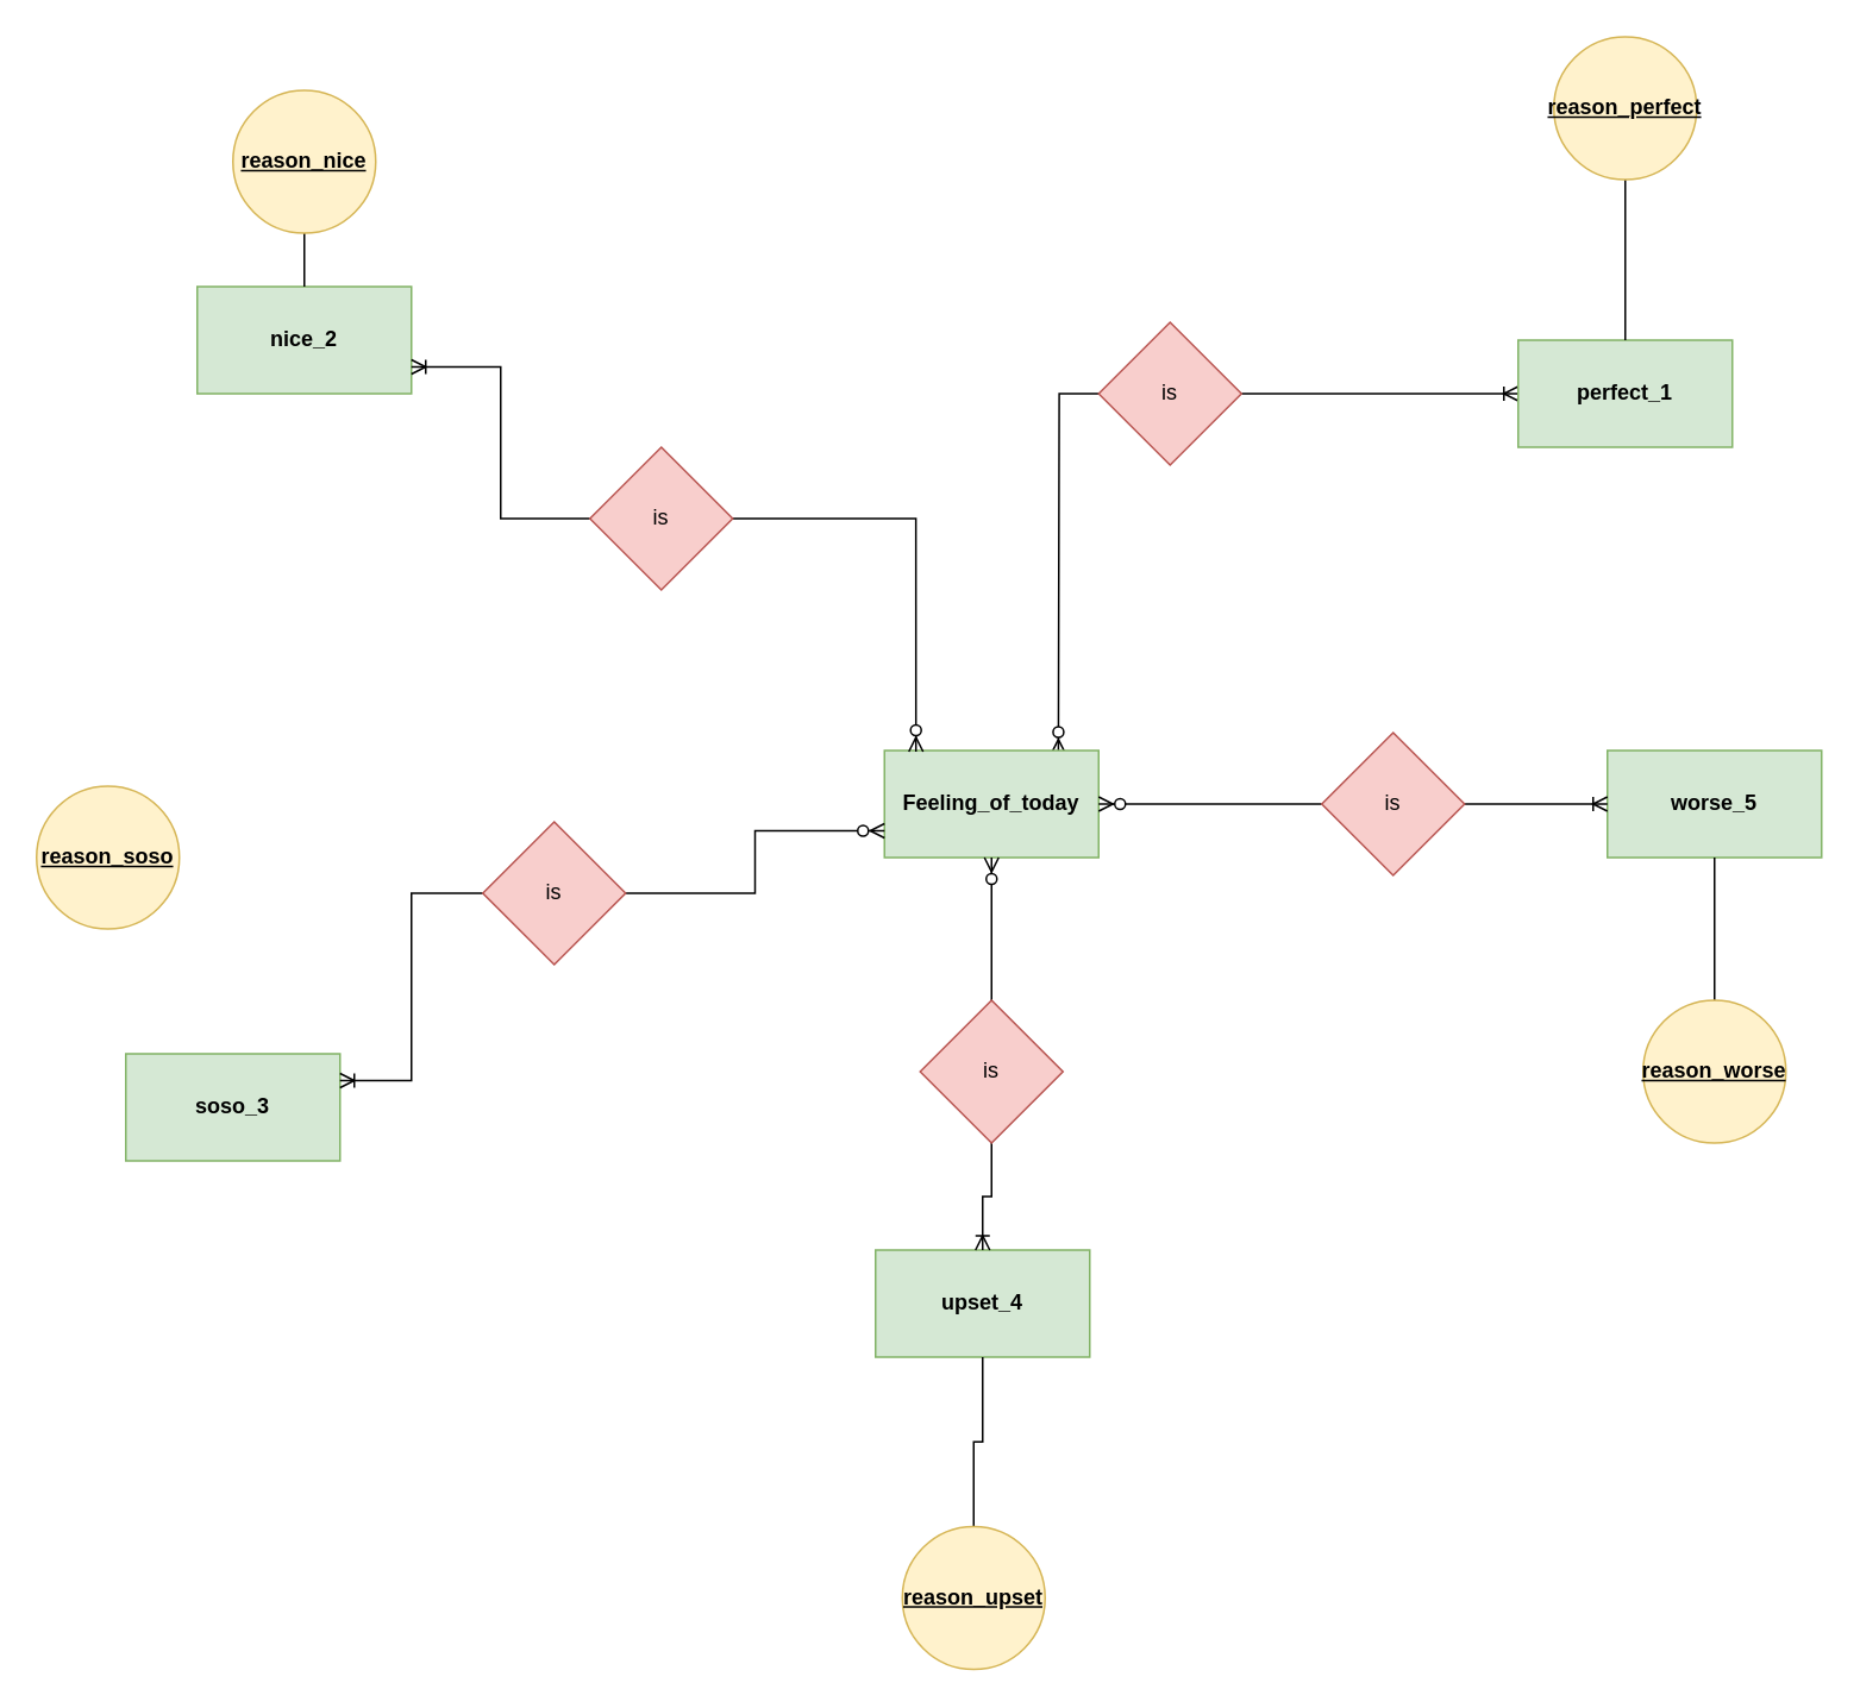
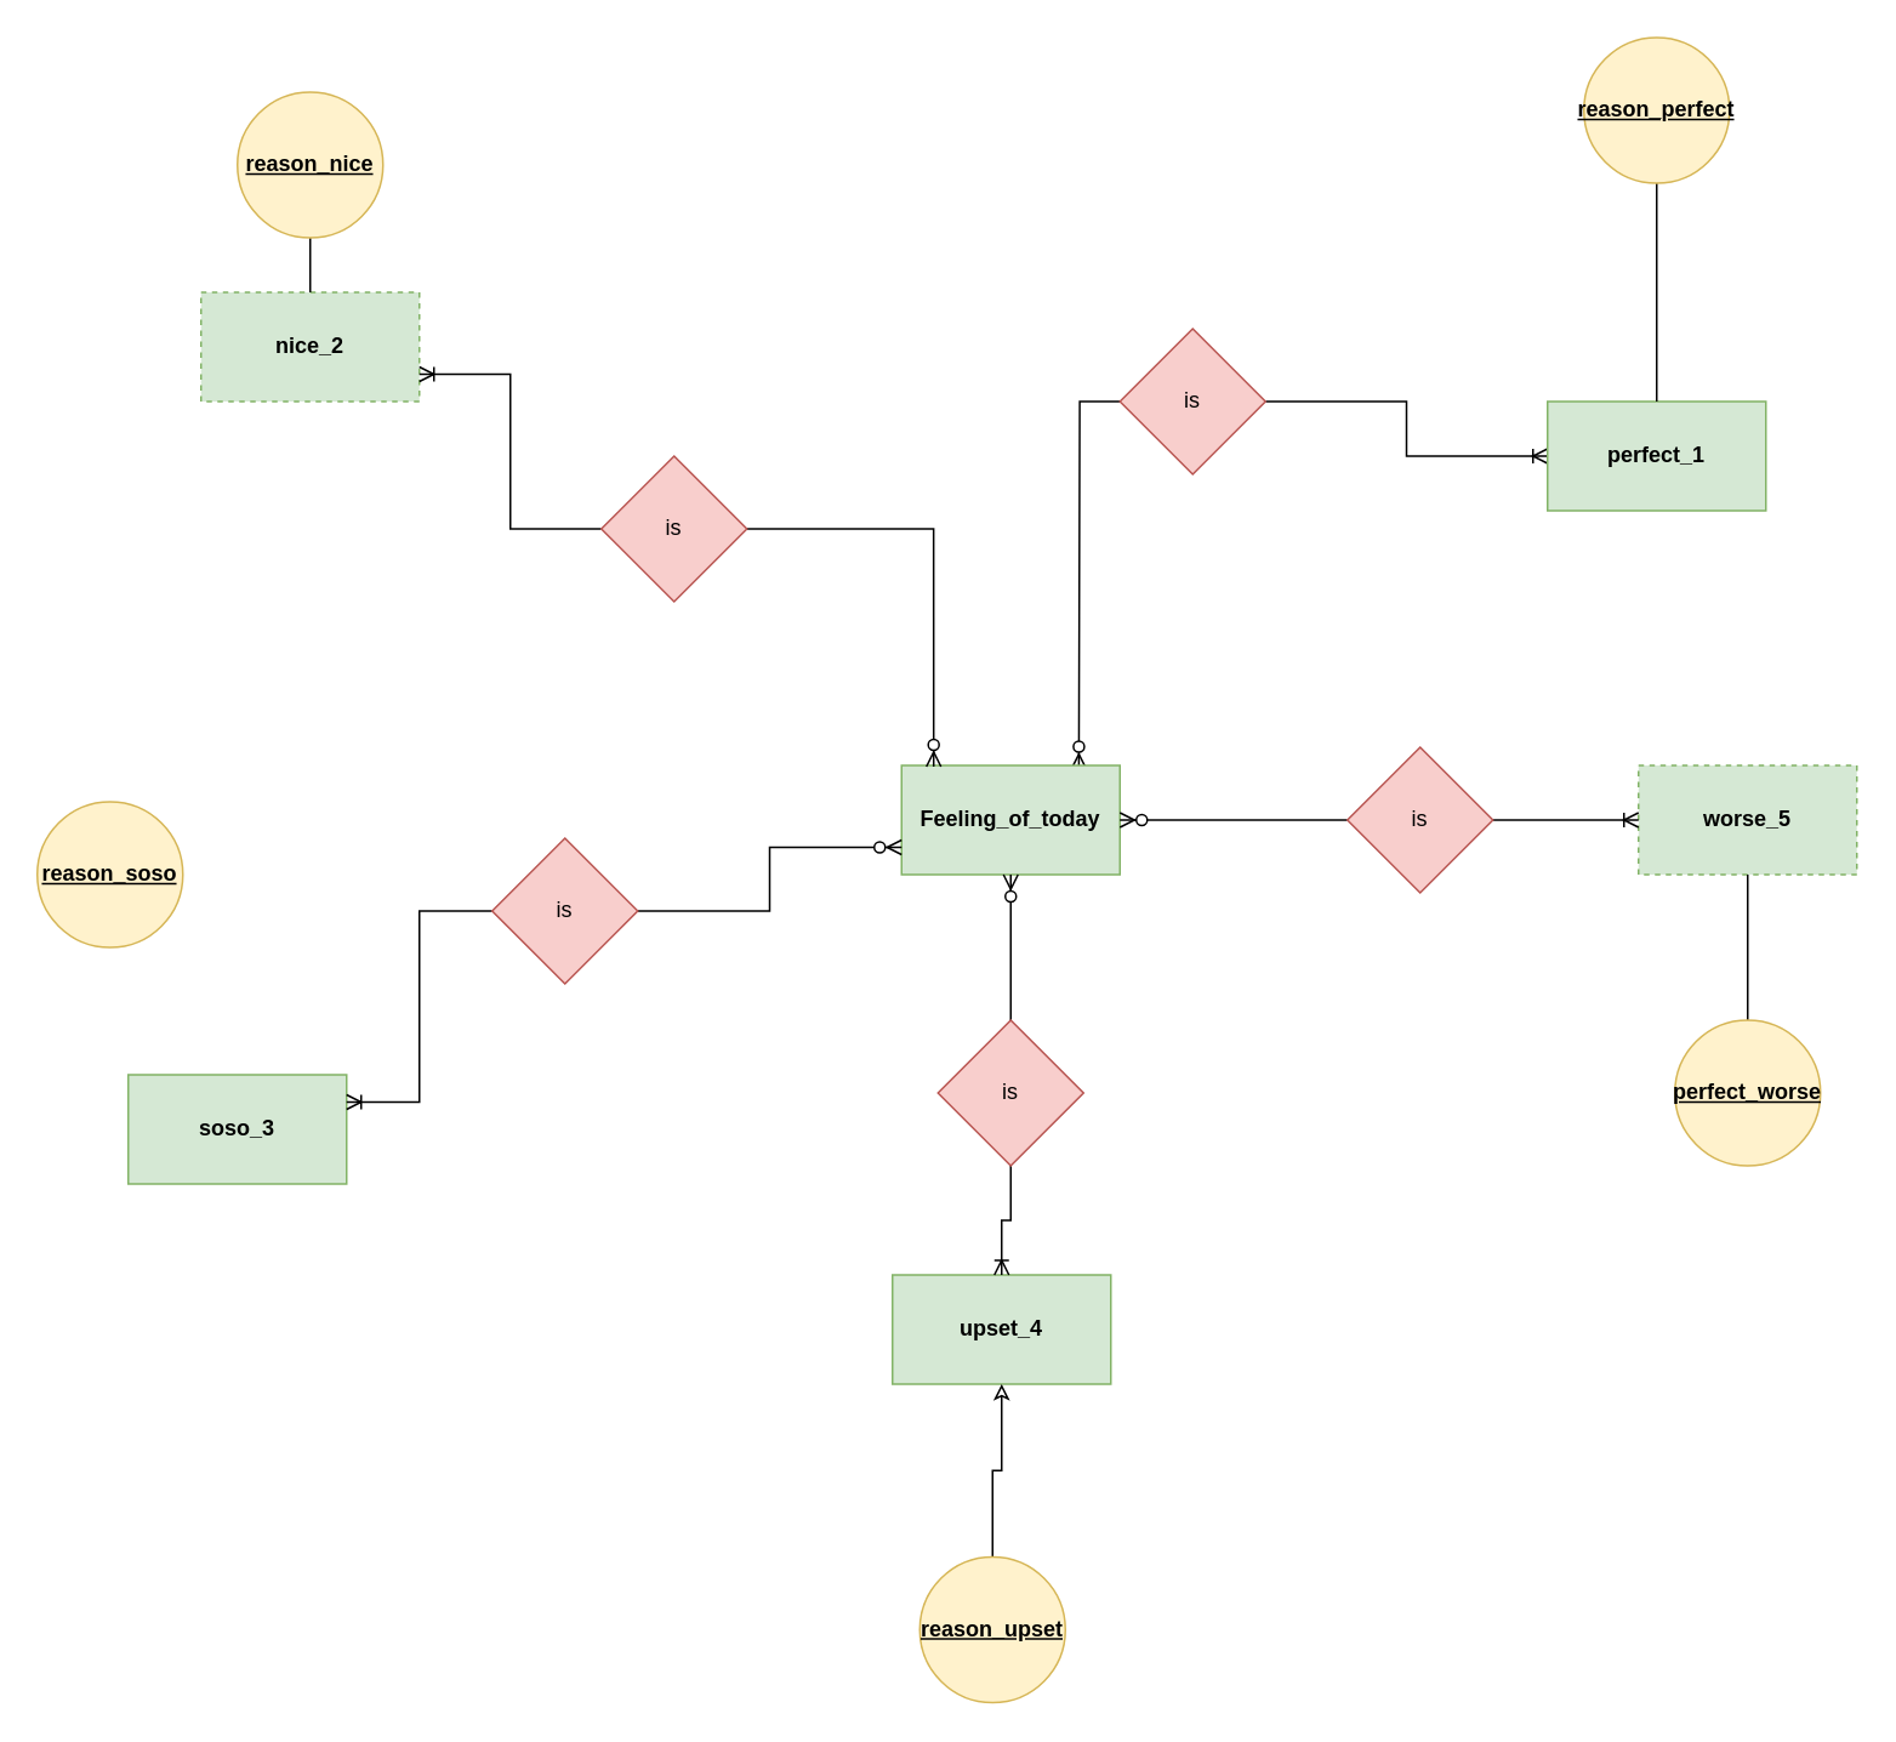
  <mxCell id="0" />
  <mxCell id="1" parent="0" />
  <mxCell id="2" style="edgeStyle=orthogonalEdgeStyle;rounded=0;orthogonalLoop=1;jettySize=auto;html=1;entryX=1;entryY=0;entryDx=0;entryDy=0;endArrow=ERzeroToMany;endFill=1;exitX=0;exitY=0.5;exitDx=0;exitDy=0;" parent="1" source="4" edge="1"><mxGeometry relative="1" as="geometry"><mxPoint x="592.426" y="421.716" as="targetPoint" /></mxGeometry></mxCell>
  <mxCell id="3" style="edgeStyle=orthogonalEdgeStyle;rounded=0;orthogonalLoop=1;jettySize=auto;html=1;endArrow=ERoneToMany;endFill=0;" parent="1" source="4" target="6" edge="1"><mxGeometry relative="1" as="geometry" /></mxCell>
  <mxCell id="4" value="is" style="rhombus;whiteSpace=wrap;html=1;fillColor=#f8cecc;strokeColor=#b85450;" parent="1" vertex="1"><mxGeometry x="615" y="180" width="80" height="80" as="geometry" /></mxCell>
  <mxCell id="5" value="&lt;span style=&quot;font-weight: 700&quot;&gt;Feeling_of_today&lt;/span&gt;" style="rounded=0;whiteSpace=wrap;html=1;fillColor=#d5e8d4;strokeColor=#82b366;" parent="1" vertex="1"><mxGeometry x="495" y="420" width="120" height="60" as="geometry" /></mxCell>
- <mxCell id="6" value="&lt;span style=&quot;font-weight: 700&quot;&gt;perfect_1&lt;br&gt;&lt;/span&gt;" style="rounded=0;whiteSpace=wrap;html=1;fillColor=#d5e8d4;strokeColor=#82b366;" parent="1" vertex="1"><mxGeometry x="850" y="190" width="120" height="60" as="geometry" /></mxCell>
- <mxCell id="7" value="&lt;span style=&quot;font-weight: 700&quot;&gt;nice&lt;/span&gt;&lt;span style=&quot;font-weight: 700&quot;&gt;_2&lt;/span&gt;" style="rounded=0;whiteSpace=wrap;html=1;fillColor=#d5e8d4;strokeColor=#82b366;" parent="1" vertex="1"><mxGeometry x="110" y="160" width="120" height="60" as="geometry" /></mxCell>
+ <mxCell id="6" value="&lt;span style=&quot;font-weight: 700&quot;&gt;perfect_1&lt;br&gt;&lt;/span&gt;" style="rounded=0;whiteSpace=wrap;html=1;fillColor=#d5e8d4;strokeColor=#82b366;" parent="1" vertex="1"><mxGeometry x="850" y="220" width="120" height="60" as="geometry" /></mxCell>
+ <mxCell id="7" value="&lt;span style=&quot;font-weight: 700&quot;&gt;nice&lt;/span&gt;&lt;span style=&quot;font-weight: 700&quot;&gt;_2&lt;/span&gt;" style="rounded=0;whiteSpace=wrap;html=1;fillColor=#d5e8d4;strokeColor=#82b366;dashed=1;" parent="1" vertex="1"><mxGeometry x="110" y="160" width="120" height="60" as="geometry" /></mxCell>
  <mxCell id="8" value="&lt;span style=&quot;font-weight: 700&quot;&gt;soso&lt;/span&gt;&lt;span style=&quot;font-weight: 700&quot;&gt;_3&lt;/span&gt;" style="rounded=0;whiteSpace=wrap;html=1;fillColor=#d5e8d4;strokeColor=#82b366;" parent="1" vertex="1"><mxGeometry x="70" y="590" width="120" height="60" as="geometry" /></mxCell>
  <mxCell id="9" value="&lt;span style=&quot;font-weight: 700&quot;&gt;upset&lt;/span&gt;&lt;span style=&quot;font-weight: 700&quot;&gt;_4&lt;/span&gt;" style="rounded=0;whiteSpace=wrap;html=1;fillColor=#d5e8d4;strokeColor=#82b366;" parent="1" vertex="1"><mxGeometry x="490" y="700" width="120" height="60" as="geometry" /></mxCell>
- <mxCell id="10" value="&lt;span style=&quot;font-weight: 700&quot;&gt;worse&lt;/span&gt;&lt;span style=&quot;font-weight: 700&quot;&gt;_5&lt;/span&gt;" style="rounded=0;whiteSpace=wrap;html=1;fillColor=#d5e8d4;strokeColor=#82b366;" parent="1" vertex="1"><mxGeometry x="900" y="420" width="120" height="60" as="geometry" /></mxCell>
+ <mxCell id="10" value="&lt;span style=&quot;font-weight: 700&quot;&gt;worse&lt;/span&gt;&lt;span style=&quot;font-weight: 700&quot;&gt;_5&lt;/span&gt;" style="rounded=0;whiteSpace=wrap;html=1;fillColor=#d5e8d4;strokeColor=#82b366;dashed=1;" parent="1" vertex="1"><mxGeometry x="900" y="420" width="120" height="60" as="geometry" /></mxCell>
  <mxCell id="11" style="edgeStyle=orthogonalEdgeStyle;rounded=0;orthogonalLoop=1;jettySize=auto;html=1;endArrow=ERzeroToMany;endFill=1;entryX=1;entryY=0.5;entryDx=0;entryDy=0;" parent="1" source="13" target="5" edge="1"><mxGeometry relative="1" as="geometry"><mxPoint x="620" y="450" as="targetPoint" /></mxGeometry></mxCell>
  <mxCell id="12" style="edgeStyle=orthogonalEdgeStyle;rounded=0;orthogonalLoop=1;jettySize=auto;html=1;entryX=0;entryY=0.5;entryDx=0;entryDy=0;endArrow=ERoneToMany;endFill=0;" parent="1" source="13" target="10" edge="1"><mxGeometry relative="1" as="geometry" /></mxCell>
  <mxCell id="13" value="is" style="rhombus;whiteSpace=wrap;html=1;fillColor=#f8cecc;strokeColor=#b85450;" parent="1" vertex="1"><mxGeometry x="740" y="410" width="80" height="80" as="geometry" /></mxCell>
  <mxCell id="14" style="edgeStyle=orthogonalEdgeStyle;rounded=0;orthogonalLoop=1;jettySize=auto;html=1;entryX=0.5;entryY=1;entryDx=0;entryDy=0;endArrow=ERzeroToMany;endFill=1;" parent="1" source="16" target="5" edge="1"><mxGeometry relative="1" as="geometry" /></mxCell>
  <mxCell id="15" style="edgeStyle=orthogonalEdgeStyle;rounded=0;orthogonalLoop=1;jettySize=auto;html=1;entryX=0.5;entryY=0;entryDx=0;entryDy=0;endArrow=ERoneToMany;endFill=0;" parent="1" source="16" target="9" edge="1"><mxGeometry relative="1" as="geometry" /></mxCell>
  <mxCell id="16" value="is" style="rhombus;whiteSpace=wrap;html=1;fillColor=#f8cecc;strokeColor=#b85450;" parent="1" vertex="1"><mxGeometry x="515" y="560" width="80" height="80" as="geometry" /></mxCell>
  <mxCell id="17" style="edgeStyle=orthogonalEdgeStyle;rounded=0;orthogonalLoop=1;jettySize=auto;html=1;entryX=0;entryY=0.75;entryDx=0;entryDy=0;endArrow=ERzeroToMany;endFill=1;" parent="1" source="19" target="5" edge="1"><mxGeometry relative="1" as="geometry" /></mxCell>
  <mxCell id="18" style="edgeStyle=orthogonalEdgeStyle;rounded=0;orthogonalLoop=1;jettySize=auto;html=1;entryX=1;entryY=0.25;entryDx=0;entryDy=0;endArrow=ERoneToMany;endFill=0;" parent="1" source="19" target="8" edge="1"><mxGeometry relative="1" as="geometry" /></mxCell>
  <mxCell id="19" value="is" style="rhombus;whiteSpace=wrap;html=1;fillColor=#f8cecc;strokeColor=#b85450;" parent="1" vertex="1"><mxGeometry x="270" y="460" width="80" height="80" as="geometry" /></mxCell>
  <mxCell id="20" style="edgeStyle=orthogonalEdgeStyle;rounded=0;orthogonalLoop=1;jettySize=auto;html=1;entryX=0.147;entryY=0.011;entryDx=0;entryDy=0;entryPerimeter=0;endArrow=ERzeroToMany;endFill=1;" parent="1" source="22" target="5" edge="1"><mxGeometry relative="1" as="geometry" /></mxCell>
  <mxCell id="21" style="edgeStyle=orthogonalEdgeStyle;rounded=0;orthogonalLoop=1;jettySize=auto;html=1;entryX=1;entryY=0.75;entryDx=0;entryDy=0;endArrow=ERoneToMany;endFill=0;" parent="1" source="22" target="7" edge="1"><mxGeometry relative="1" as="geometry" /></mxCell>
  <mxCell id="22" value="is" style="rhombus;whiteSpace=wrap;html=1;fillColor=#f8cecc;strokeColor=#b85450;" parent="1" vertex="1"><mxGeometry x="330" y="250" width="80" height="80" as="geometry" /></mxCell>
  <mxCell id="23" style="edgeStyle=orthogonalEdgeStyle;rounded=0;orthogonalLoop=1;jettySize=auto;html=1;entryX=0.5;entryY=1;entryDx=0;entryDy=0;endArrow=none;endFill=0;" parent="1" source="24" target="10" edge="1"><mxGeometry relative="1" as="geometry" /></mxCell>
- <mxCell id="24" value="reason_worse" style="ellipse;whiteSpace=wrap;html=1;aspect=fixed;fontStyle=5;fillColor=#fff2cc;strokeColor=#d6b656;" parent="1" vertex="1"><mxGeometry x="920" y="560" width="80" height="80" as="geometry" /></mxCell>
- <mxCell id="25" style="edgeStyle=orthogonalEdgeStyle;rounded=0;orthogonalLoop=1;jettySize=auto;html=1;endArrow=none;endFill=0;" parent="1" source="26" target="9" edge="1"><mxGeometry relative="1" as="geometry" /></mxCell>
+ <mxCell id="24" value="perfect_worse" style="ellipse;whiteSpace=wrap;html=1;aspect=fixed;fontStyle=5;fillColor=#fff2cc;strokeColor=#d6b656;" parent="1" vertex="1"><mxGeometry x="920" y="560" width="80" height="80" as="geometry" /></mxCell>
+ <mxCell id="25" style="edgeStyle=orthogonalEdgeStyle;rounded=0;orthogonalLoop=1;jettySize=auto;html=1;endArrow=classic;endFill=0;" parent="1" source="26" target="9" edge="1"><mxGeometry relative="1" as="geometry" /></mxCell>
  <mxCell id="26" value="reason_upset" style="ellipse;whiteSpace=wrap;html=1;aspect=fixed;fontStyle=5;fillColor=#fff2cc;strokeColor=#d6b656;" parent="1" vertex="1"><mxGeometry x="505" y="855" width="80" height="80" as="geometry" /></mxCell>
  <mxCell id="27" style="edgeStyle=orthogonalEdgeStyle;rounded=0;orthogonalLoop=1;jettySize=auto;html=1;entryX=0.5;entryY=0;entryDx=0;entryDy=0;endArrow=none;endFill=0;" parent="1" source="28" target="6" edge="1"><mxGeometry relative="1" as="geometry" /></mxCell>
  <mxCell id="28" value="reason_perfect" style="ellipse;whiteSpace=wrap;html=1;aspect=fixed;fontStyle=5;fillColor=#fff2cc;strokeColor=#d6b656;" parent="1" vertex="1"><mxGeometry x="870" y="20" width="80" height="80" as="geometry" /></mxCell>
  <mxCell id="29" style="edgeStyle=orthogonalEdgeStyle;rounded=0;orthogonalLoop=1;jettySize=auto;html=1;entryX=0.5;entryY=0;entryDx=0;entryDy=0;endArrow=none;endFill=0;" parent="1" source="30" target="7" edge="1"><mxGeometry relative="1" as="geometry" /></mxCell>
  <mxCell id="30" value="reason_nice&lt;br&gt;" style="ellipse;whiteSpace=wrap;html=1;aspect=fixed;fontStyle=5;fillColor=#fff2cc;strokeColor=#d6b656;" parent="1" vertex="1"><mxGeometry y="50" width="80" height="80" as="geometry" x="130" /></mxCell>
  <mxCell id="31" value="reason_soso&lt;br&gt;" style="ellipse;whiteSpace=wrap;html=1;aspect=fixed;fontStyle=5;fillColor=#fff2cc;strokeColor=#d6b656;" parent="1" vertex="1"><mxGeometry x="20" y="440" width="80" height="80" as="geometry" /></mxCell>
